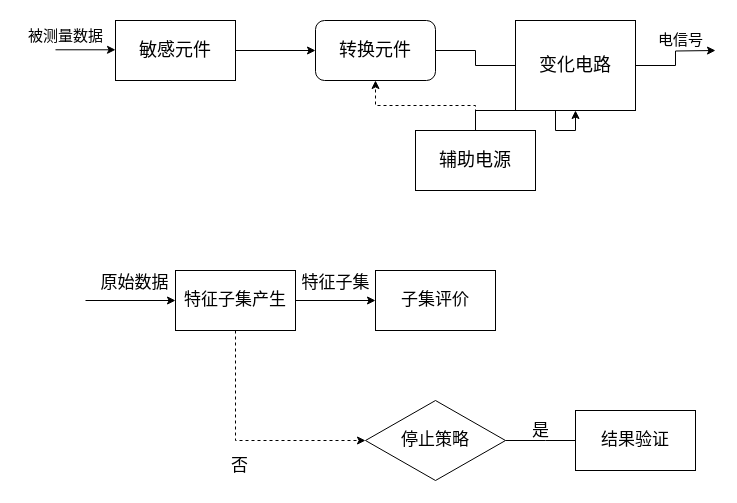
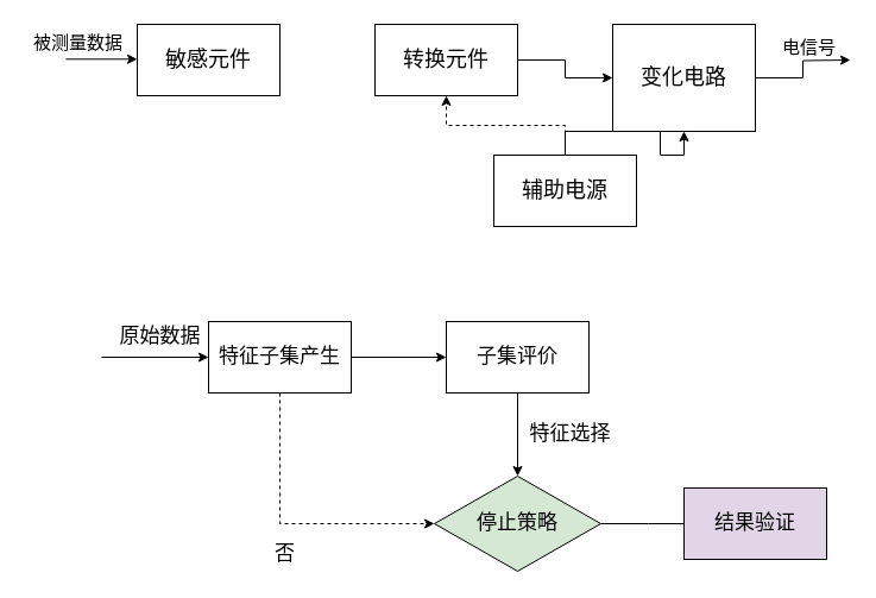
  <mxCell id="0" />
  <mxCell id="1" parent="0" />
  <mxCell id="2" value="" style="edgeStyle=orthogonalEdgeStyle;rounded=0;orthogonalLoop=1;jettySize=auto;html=1;fontFamily=Times New Roman;fontSize=17;" edge="1" parent="1" source="4" target="6"><mxGeometry relative="1" as="geometry" /></mxCell>
  <mxCell id="3" style="edgeStyle=orthogonalEdgeStyle;rounded=0;orthogonalLoop=1;jettySize=auto;html=1;entryX=0;entryY=0.5;entryDx=0;entryDy=0;exitX=0.5;exitY=1;exitDx=0;exitDy=0;fontFamily=Times New Roman;fontSize=17;dashed=1;" edge="1" parent="1" source="4" target="8"><mxGeometry relative="1" as="geometry" /></mxCell>
  <mxCell id="4" value="特征子集产生" style="rounded=0;whiteSpace=wrap;html=1;fontFamily=Times New Roman;fontSize=17;" vertex="1" parent="1"><mxGeometry x="175" y="270" width="120" height="60" as="geometry" /></mxCell>
+ <mxCell id="5" value="" style="edgeStyle=orthogonalEdgeStyle;rounded=0;orthogonalLoop=1;jettySize=auto;html=1;fontFamily=Times New Roman;fontSize=17;" edge="1" parent="1" source="6" target="8"><mxGeometry relative="1" as="geometry" /></mxCell>
  <mxCell id="6" value="子集评价" style="rounded=0;whiteSpace=wrap;html=1;fontFamily=Times New Roman;fontSize=17;" vertex="1" parent="1"><mxGeometry x="375" y="270" width="120" height="60" as="geometry" /></mxCell>
  <mxCell id="7" value="" style="edgeStyle=orthogonalEdgeStyle;rounded=0;orthogonalLoop=1;jettySize=auto;html=1;fontFamily=Times New Roman;fontSize=17;" edge="1" parent="1" source="8"><mxGeometry relative="1" as="geometry"><mxPoint x="585" y="440" as="targetPoint" /></mxGeometry></mxCell>
- <mxCell id="8" value="停止策略" style="rhombus;whiteSpace=wrap;html=1;fontFamily=Times New Roman;fontSize=17;" vertex="1" parent="1"><mxGeometry x="365" y="400" width="140" height="80" as="geometry" /></mxCell>
- <mxCell id="9" value="结果验证" style="rounded=0;whiteSpace=wrap;html=1;fontFamily=Times New Roman;fontSize=17;" vertex="1" parent="1"><mxGeometry x="575" y="410" width="120" height="60" as="geometry" /></mxCell>
- <mxCell id="10" value="特征子集" style="text;html=1;align=center;verticalAlign=middle;resizable=0;points=[];autosize=1;fontFamily=Times New Roman;fontSize=17;" vertex="1" parent="1"><mxGeometry x="295" y="268" width="80" height="30" as="geometry" /></mxCell>
+ <mxCell id="8" value="停止策略" style="rhombus;whiteSpace=wrap;html=1;fontFamily=Times New Roman;fontSize=17;fillColor=#d5e8d4;" vertex="1" parent="1"><mxGeometry x="365" y="400" width="140" height="80" as="geometry" /></mxCell>
+ <mxCell id="9" value="结果验证" style="rounded=0;whiteSpace=wrap;html=1;fontFamily=Times New Roman;fontSize=17;fillColor=#e1d5e7;" vertex="1" parent="1"><mxGeometry x="575" y="410" width="120" height="60" as="geometry" /></mxCell>
+ <mxCell id="11" value="特征选择" style="text;html=1;align=center;verticalAlign=middle;resizable=0;points=[];autosize=1;fontFamily=Times New Roman;fontSize=17;" vertex="1" parent="1"><mxGeometry x="439" y="350" width="80" height="30" as="geometry" /></mxCell>
  <mxCell id="12" value="否" style="text;html=1;align=center;verticalAlign=middle;resizable=0;points=[];autosize=1;fontFamily=Times New Roman;fontSize=17;" vertex="1" parent="1"><mxGeometry x="224" y="451" width="30" height="30" as="geometry" /></mxCell>
- <mxCell id="13" value="是" style="text;html=1;align=center;verticalAlign=middle;resizable=0;points=[];autosize=1;fontFamily=Times New Roman;fontSize=17;" vertex="1" parent="1"><mxGeometry x="525" y="416" width="30" height="30" as="geometry" /></mxCell>
  <mxCell id="14" value="" style="endArrow=classic;html=1;fontFamily=Times New Roman;fontSize=17;" edge="1" parent="1"><mxGeometry width="50" height="50" relative="1" as="geometry"><mxPoint x="85" y="300" as="sourcePoint" /><mxPoint x="175" y="300" as="targetPoint" /></mxGeometry></mxCell>
  <mxCell id="15" value="原始数据" style="text;html=1;align=center;verticalAlign=middle;resizable=0;points=[];autosize=1;fontFamily=Times New Roman;fontSize=17;" vertex="1" parent="1"><mxGeometry x="94" y="268" width="80" height="30" as="geometry" /></mxCell>
- <mxCell id="16" value="" style="edgeStyle=orthogonalEdgeStyle;rounded=0;orthogonalLoop=1;jettySize=auto;html=1;fontFamily=Times New Roman;fontSize=18;" edge="1" parent="1" source="17" target="19"><mxGeometry relative="1" as="geometry" /></mxCell>
  <mxCell id="17" value="敏感元件" style="rounded=0;whiteSpace=wrap;html=1;fontFamily=Times New Roman;fontSize=18;" vertex="1" parent="1"><mxGeometry x="115" y="20" width="120" height="60" as="geometry" /></mxCell>
- <mxCell id="18" value="" style="edgeStyle=orthogonalEdgeStyle;rounded=0;orthogonalLoop=1;jettySize=auto;html=1;fontFamily=Times New Roman;fontSize=18;endArrow=none;" edge="1" parent="1" source="19" target="21"><mxGeometry relative="1" as="geometry" /></mxCell>
- <mxCell id="19" value="转换元件" style="whiteSpace=wrap;html=1;fontFamily=Times New Roman;fontSize=18;rounded=1;" vertex="1" parent="1"><mxGeometry x="315" y="20" width="120" height="60" as="geometry" /></mxCell>
+ <mxCell id="18" value="" style="edgeStyle=orthogonalEdgeStyle;rounded=0;orthogonalLoop=1;jettySize=auto;html=1;fontFamily=Times New Roman;fontSize=18;" edge="1" parent="1" source="19" target="21"><mxGeometry relative="1" as="geometry" /></mxCell>
+ <mxCell id="19" value="转换元件" style="rounded=0;whiteSpace=wrap;html=1;fontFamily=Times New Roman;fontSize=18;" vertex="1" parent="1"><mxGeometry x="315" y="20" width="120" height="60" as="geometry" /></mxCell>
  <mxCell id="20" value="" style="edgeStyle=orthogonalEdgeStyle;rounded=0;orthogonalLoop=1;jettySize=auto;html=1;fontFamily=Times New Roman;fontSize=15;" edge="1" parent="1" source="21"><mxGeometry relative="1" as="geometry"><mxPoint x="715" y="50" as="targetPoint" /></mxGeometry></mxCell>
  <mxCell id="21" value="变化电路" style="rounded=0;whiteSpace=wrap;html=1;fontFamily=Times New Roman;fontSize=18;" vertex="1" parent="1"><mxGeometry x="515" y="20" width="120" height="90" as="geometry" /></mxCell>
  <mxCell id="22" style="edgeStyle=orthogonalEdgeStyle;rounded=0;orthogonalLoop=1;jettySize=auto;html=1;entryX=0.5;entryY=1;entryDx=0;entryDy=0;fontFamily=Times New Roman;fontSize=18;dashed=1;" edge="1" parent="1" source="24" target="19"><mxGeometry relative="1" as="geometry" /></mxCell>
  <mxCell id="23" style="edgeStyle=orthogonalEdgeStyle;rounded=0;orthogonalLoop=1;jettySize=auto;html=1;entryX=0.5;entryY=1;entryDx=0;entryDy=0;fontFamily=Times New Roman;fontSize=18;" edge="1" parent="1" source="24" target="21"><mxGeometry relative="1" as="geometry" /></mxCell>
  <mxCell id="24" value="辅助电源" style="rounded=0;whiteSpace=wrap;html=1;fontFamily=Times New Roman;fontSize=18;" vertex="1" parent="1"><mxGeometry x="415" width="120" height="60" as="geometry" y="130" /></mxCell>
  <mxCell id="25" value="" style="endArrow=classic;html=1;fontFamily=Times New Roman;fontSize=15;" edge="1" parent="1"><mxGeometry width="50" height="50" relative="1" as="geometry"><mxPoint x="55" y="49.29" as="sourcePoint" /><mxPoint x="115" y="49.29" as="targetPoint" /></mxGeometry></mxCell>
  <mxCell id="26" value="被测量数据" style="text;html=1;align=center;verticalAlign=middle;resizable=0;points=[];autosize=1;fontSize=15;fontFamily=Times New Roman;" vertex="1" parent="1"><mxGeometry x="20" y="25" width="90" height="20" as="geometry" /></mxCell>
  <mxCell id="27" value="电信号" style="text;html=1;align=center;verticalAlign=middle;resizable=0;points=[];autosize=1;fontSize=15;fontFamily=Times New Roman;" vertex="1" parent="1"><mxGeometry x="650" y="29" width="60" height="20" as="geometry" /></mxCell>
